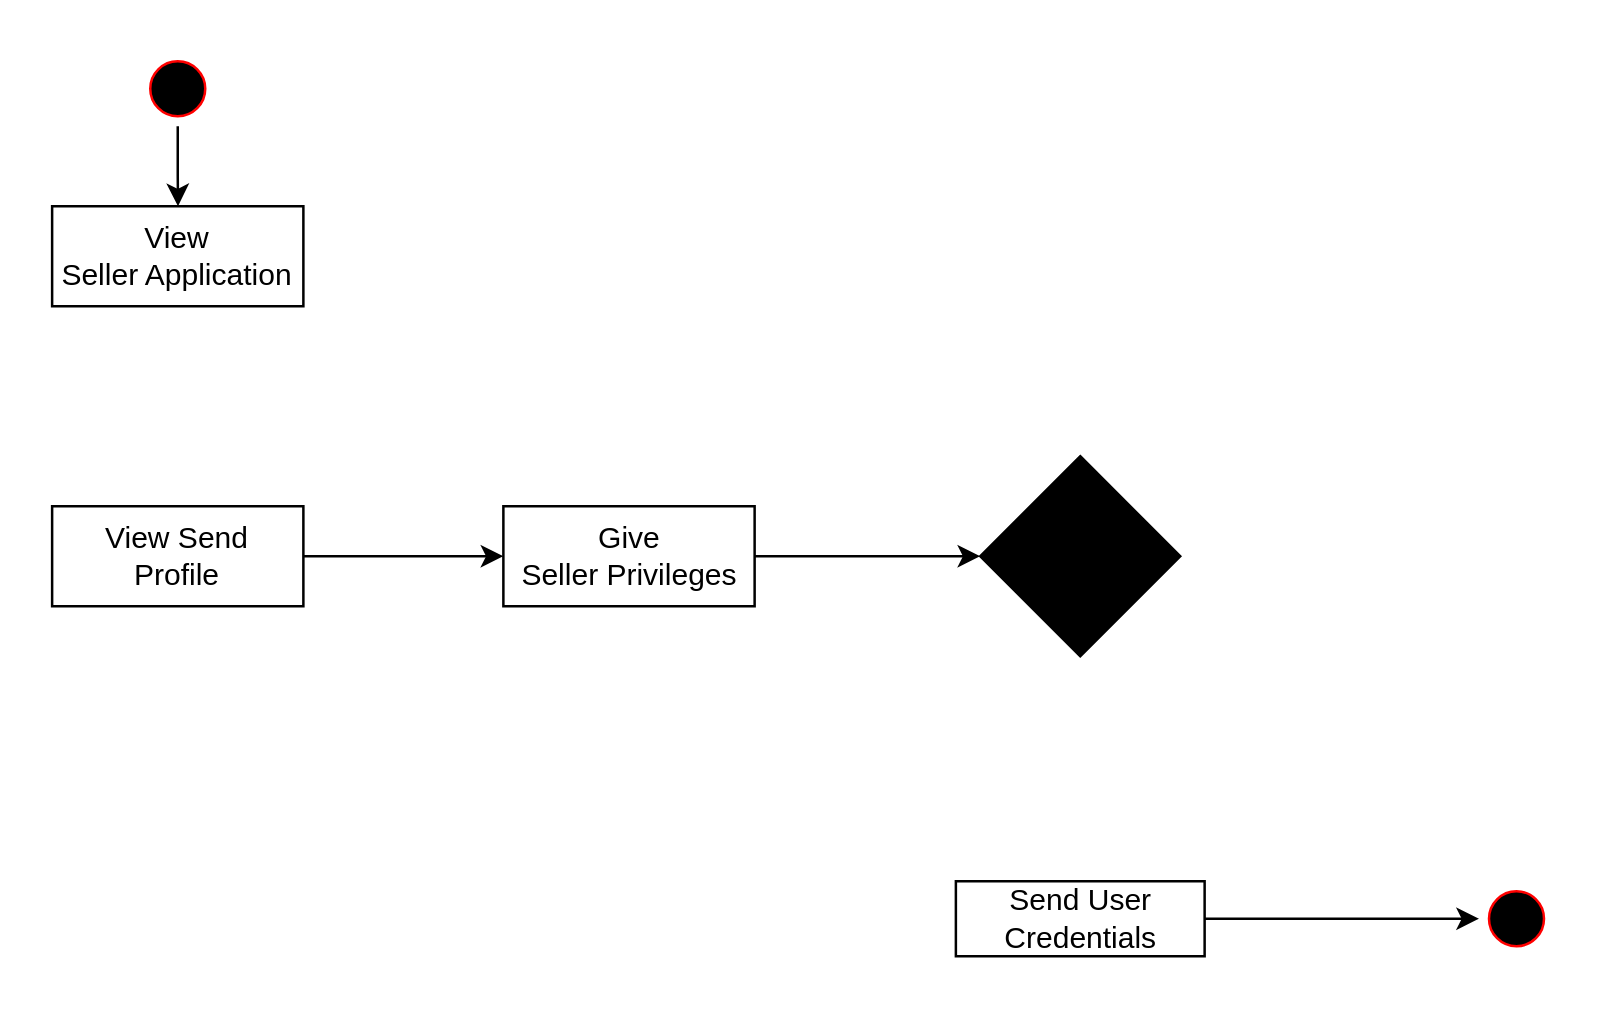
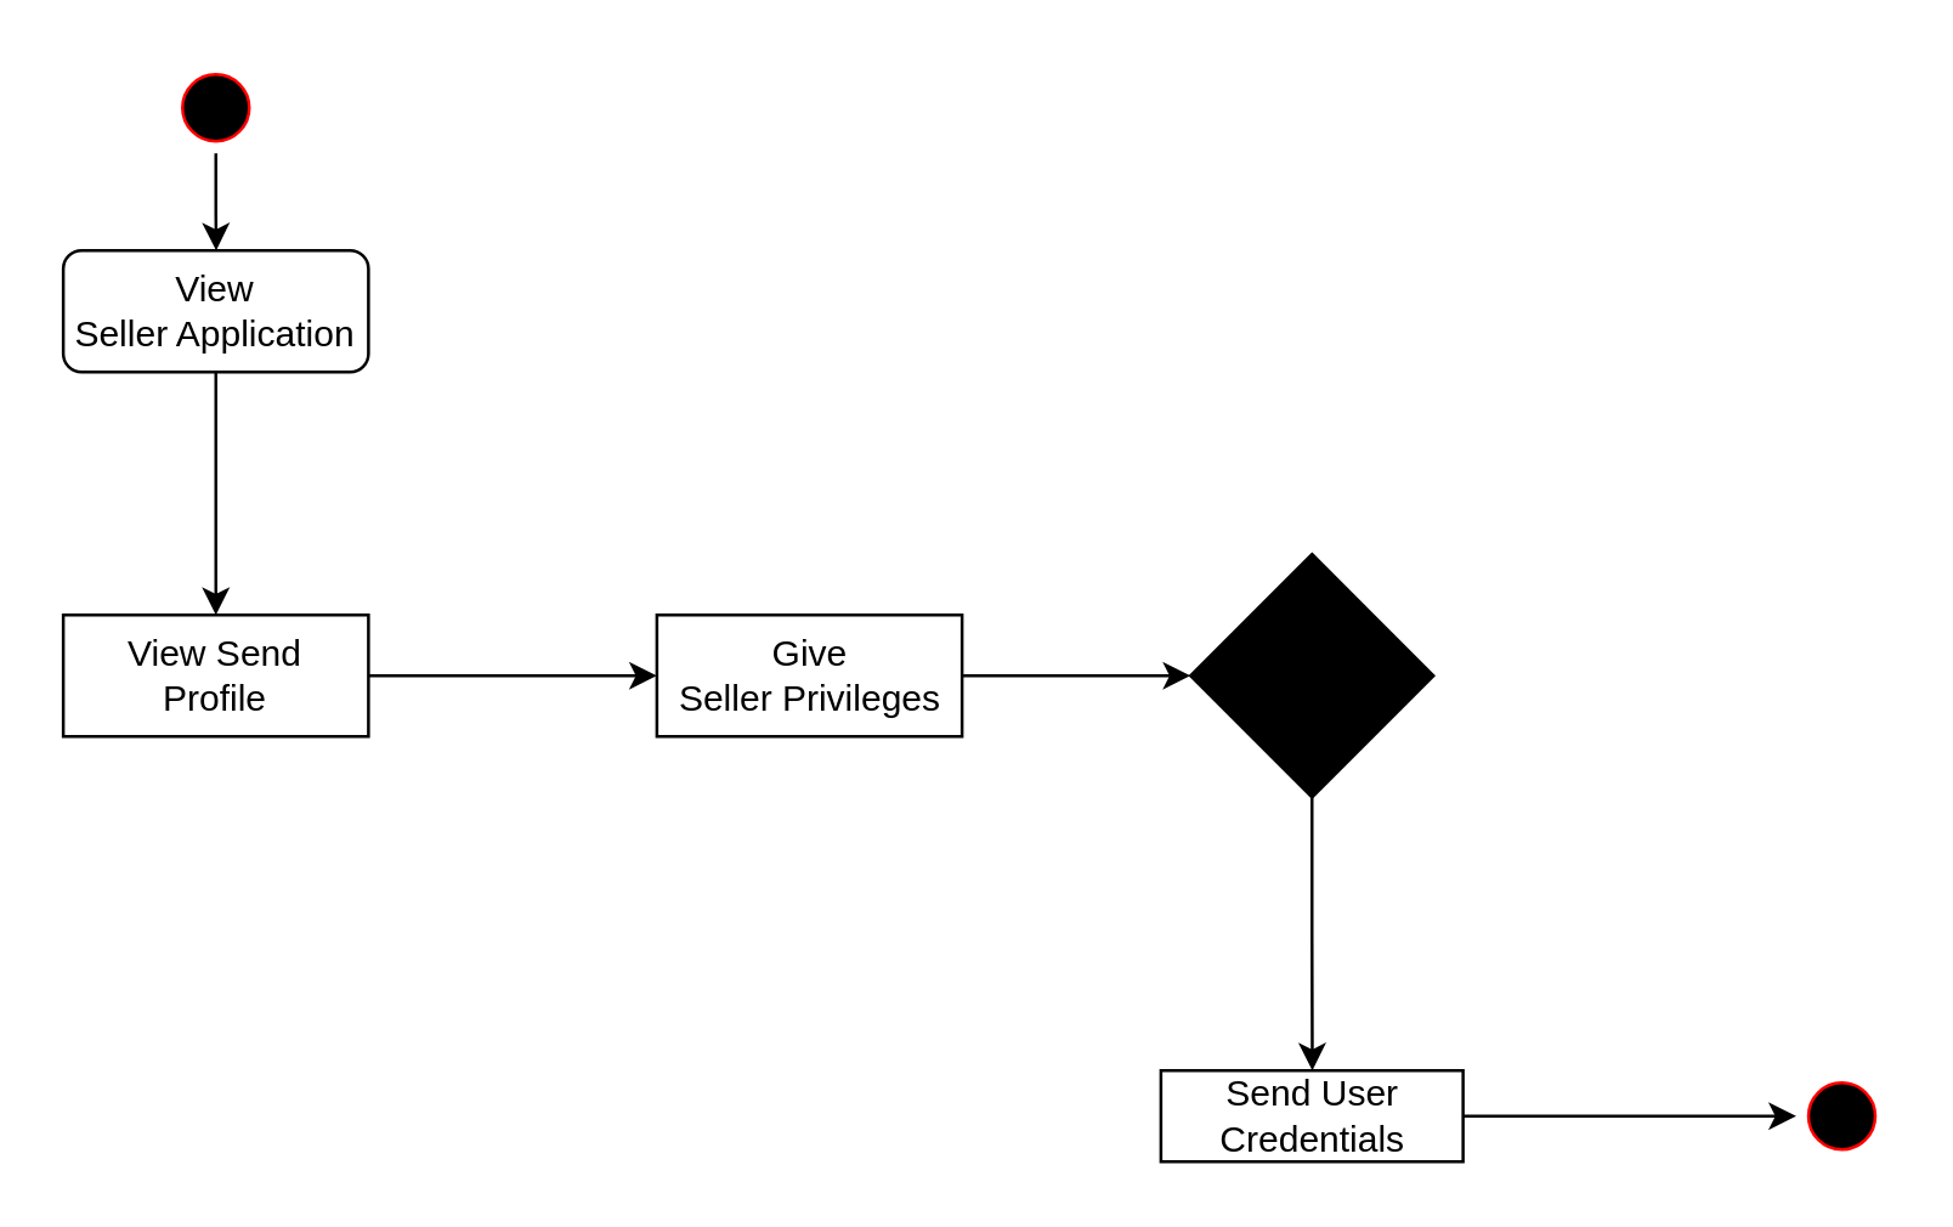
  <mxCell id="0" />
  <mxCell id="1" parent="0" />
  <mxCell id="2" value="" style="edgeStyle=orthogonalEdgeStyle;rounded=0;orthogonalLoop=1;jettySize=auto;html=1;" parent="1" source="3" target="6" edge="1"><mxGeometry relative="1" as="geometry" /></mxCell>
  <mxCell id="3" value="" style="ellipse;shape=startState;fillColor=#000000;strokeColor=#ff0000;" parent="1" vertex="1"><mxGeometry x="55.5" y="20" width="30" height="30" as="geometry" /></mxCell>
  <mxCell id="4" value="" style="ellipse;shape=startState;fillColor=#000000;strokeColor=#ff0000;" parent="1" vertex="1"><mxGeometry x="591" y="352" width="30" height="30" as="geometry" /></mxCell>
- <mxCell id="6" value="&lt;div&gt;View &lt;br&gt;&lt;/div&gt;&lt;div&gt;Seller Application&lt;br&gt;&lt;/div&gt;" style="rounded=0;whiteSpace=wrap;html=1;" parent="1" vertex="1"><mxGeometry x="20.25" y="82" width="100.5" height="40" as="geometry" /></mxCell>
+ <mxCell id="5" value="" style="edgeStyle=orthogonalEdgeStyle;rounded=0;orthogonalLoop=1;jettySize=auto;html=1;" parent="1" source="6" target="8" edge="1"><mxGeometry relative="1" as="geometry" /></mxCell>
+ <mxCell id="6" value="&lt;div&gt;View &lt;br&gt;&lt;/div&gt;&lt;div&gt;Seller Application&lt;br&gt;&lt;/div&gt;" style="whiteSpace=wrap;html=1;rounded=1;" parent="1" vertex="1"><mxGeometry x="20.25" y="82" width="100.5" height="40" as="geometry" /></mxCell>
  <mxCell id="7" value="" style="edgeStyle=orthogonalEdgeStyle;rounded=0;orthogonalLoop=1;jettySize=auto;html=1;" parent="1" source="8" target="10" edge="1"><mxGeometry relative="1" as="geometry" /></mxCell>
  <mxCell id="8" value="&lt;div&gt;View Send&lt;/div&gt;&lt;div&gt;Profile&lt;br&gt;&lt;/div&gt;" style="rounded=0;whiteSpace=wrap;html=1;" parent="1" vertex="1"><mxGeometry x="20.25" y="202" width="100.5" height="40" as="geometry" /></mxCell>
  <mxCell id="9" value="" style="edgeStyle=orthogonalEdgeStyle;rounded=0;orthogonalLoop=1;jettySize=auto;html=1;" parent="1" source="10" target="12" edge="1"><mxGeometry relative="1" as="geometry" /></mxCell>
- <mxCell id="10" value="&lt;div&gt;Give &lt;br&gt;&lt;/div&gt;&lt;div&gt;Seller Privileges&lt;br&gt;&lt;/div&gt;" style="rounded=0;whiteSpace=wrap;html=1;" parent="1" vertex="1"><mxGeometry x="200.75" y="202" width="100.5" height="40" as="geometry" /></mxCell>
+ <mxCell id="10" value="&lt;div&gt;Give &lt;br&gt;&lt;/div&gt;&lt;div&gt;Seller Privileges&lt;br&gt;&lt;/div&gt;" style="rounded=0;whiteSpace=wrap;html=1;" parent="1" vertex="1"><mxGeometry x="215.75" y="202" width="100.5" height="40" as="geometry" /></mxCell>
+ <mxCell id="11" value="" style="edgeStyle=orthogonalEdgeStyle;rounded=0;orthogonalLoop=1;jettySize=auto;html=1;" parent="1" source="12" target="14" edge="1"><mxGeometry relative="1" as="geometry" /></mxCell>
  <mxCell id="12" value="&lt;div&gt;Confirm &lt;br&gt;&lt;/div&gt;&lt;div&gt;Seller&lt;br&gt;&lt;/div&gt;" style="rhombus;whiteSpace=wrap;html=1;rounded=0;strokeColor=#000000;fillColor=#000000;" parent="1" vertex="1"><mxGeometry x="391.5" y="182" width="80" height="80" as="geometry" /></mxCell>
  <mxCell id="13" style="edgeStyle=orthogonalEdgeStyle;rounded=0;orthogonalLoop=1;jettySize=auto;html=1;" parent="1" source="14" edge="1"><mxGeometry relative="1" as="geometry"><mxPoint x="591" y="367" as="targetPoint" /></mxGeometry></mxCell>
  <mxCell id="14" value="&lt;div&gt;Send User&lt;br&gt;&lt;/div&gt;&lt;div&gt;Credentials&lt;br&gt;&lt;/div&gt;" style="whiteSpace=wrap;html=1;rounded=0;" parent="1" vertex="1"><mxGeometry x="381.75" y="352" width="99.5" height="30" as="geometry" /></mxCell>
